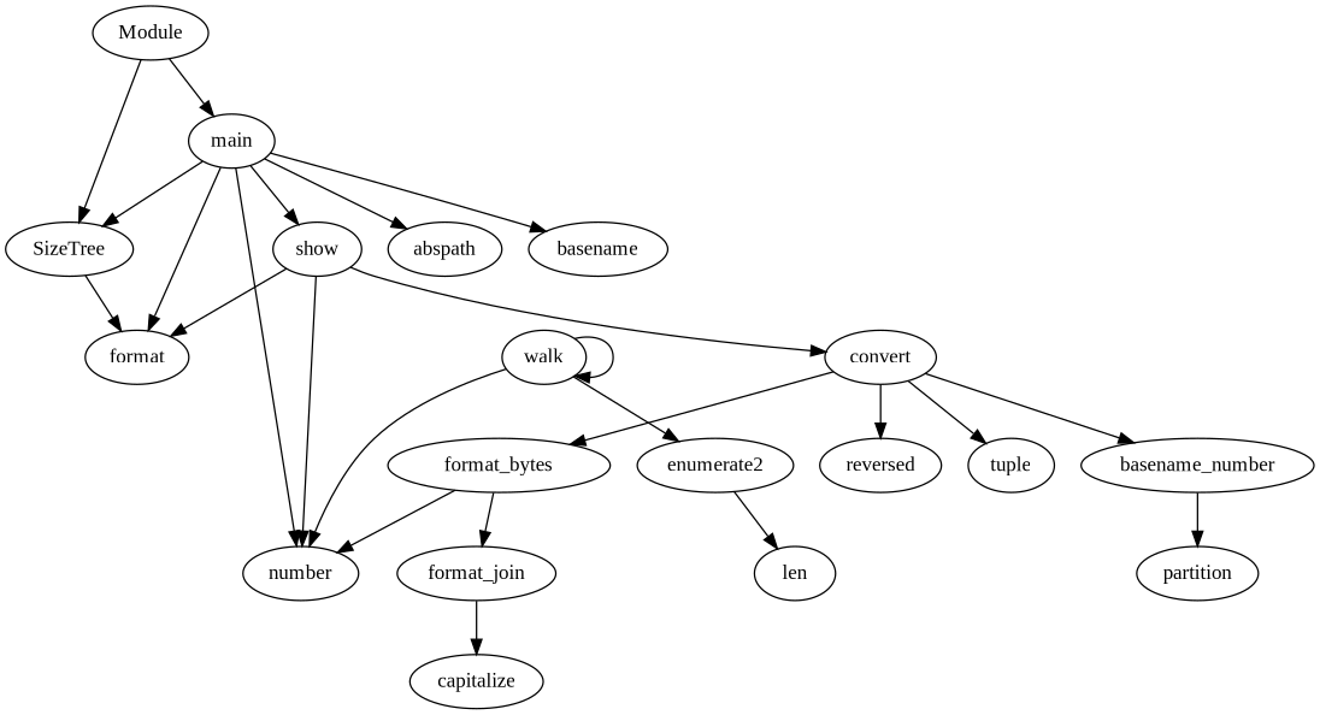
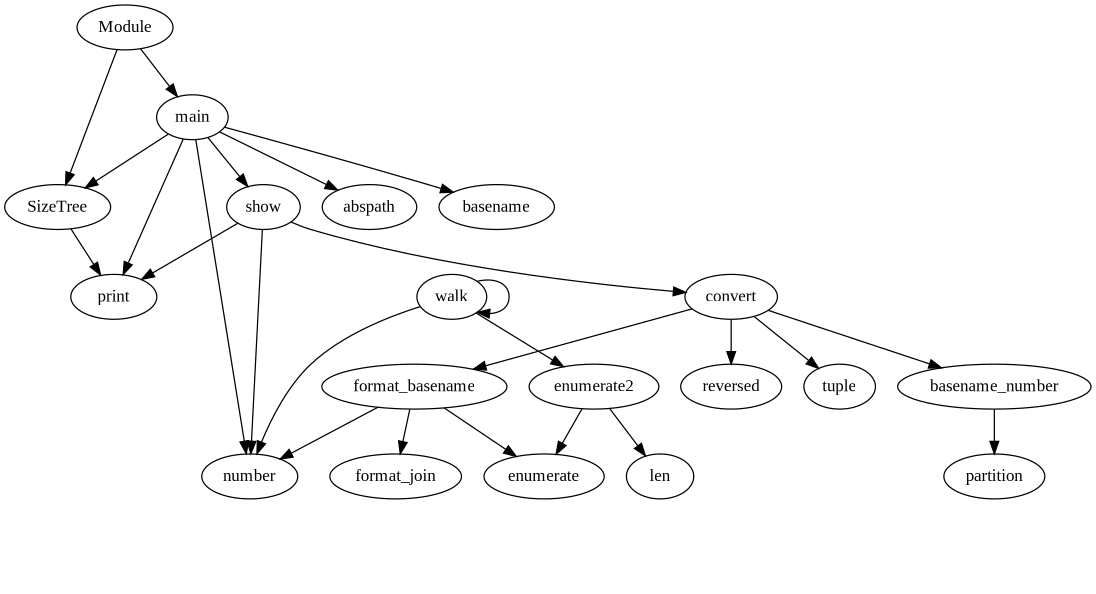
  digraph {
    fontname="Liberation Serif"
    node [fontname="Liberation Serif"]
    edge [fontname="Liberation Serif"]
    main
    SizeTree
    abspath
-   print [label=format]
+   print
    n5 [label=number]
    basename
    show
    convert
    reversed
    tuple
-   format_bytes
+   format_bytes [label=format_basename]
    n12 [label=basename_number]
    walk
    enumerate2
+   enumerate
    n16 [label=format_join]
    n17 [label=partition]
    len
-   capitalize
    Module
    main -> SizeTree
    main -> abspath
    main -> print
    main -> n5
    main -> basename
    main -> show
    SizeTree -> print
    show -> print
    show -> n5
    show -> convert
    convert -> reversed
    convert -> tuple
    convert -> format_bytes
    convert -> n12
    format_bytes -> n5
+   format_bytes -> enumerate
    format_bytes -> n16
    n12 -> n17
    walk -> n5
    walk -> walk
    walk -> enumerate2
+   enumerate2 -> enumerate
    enumerate2 -> len
-   n16 -> capitalize
    Module -> main
    Module -> SizeTree
  }
